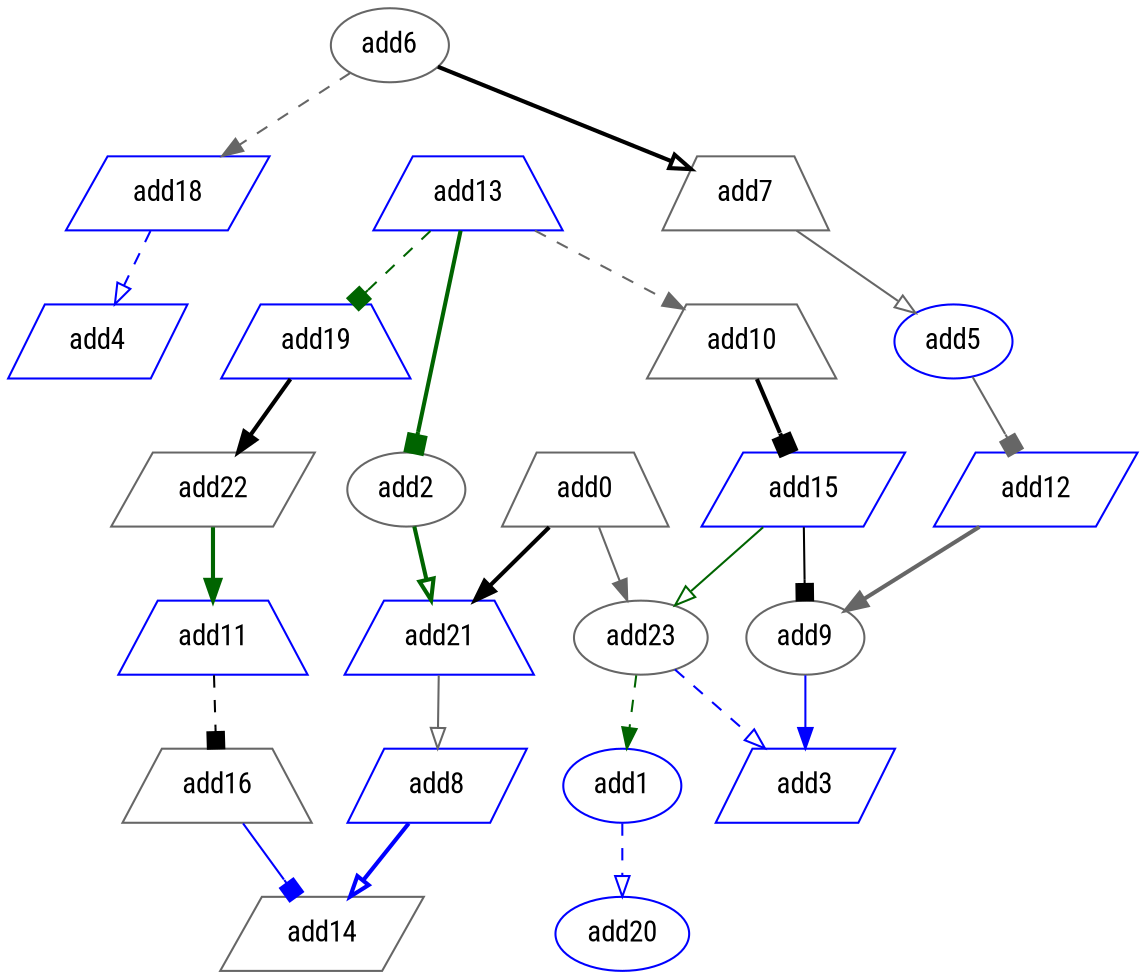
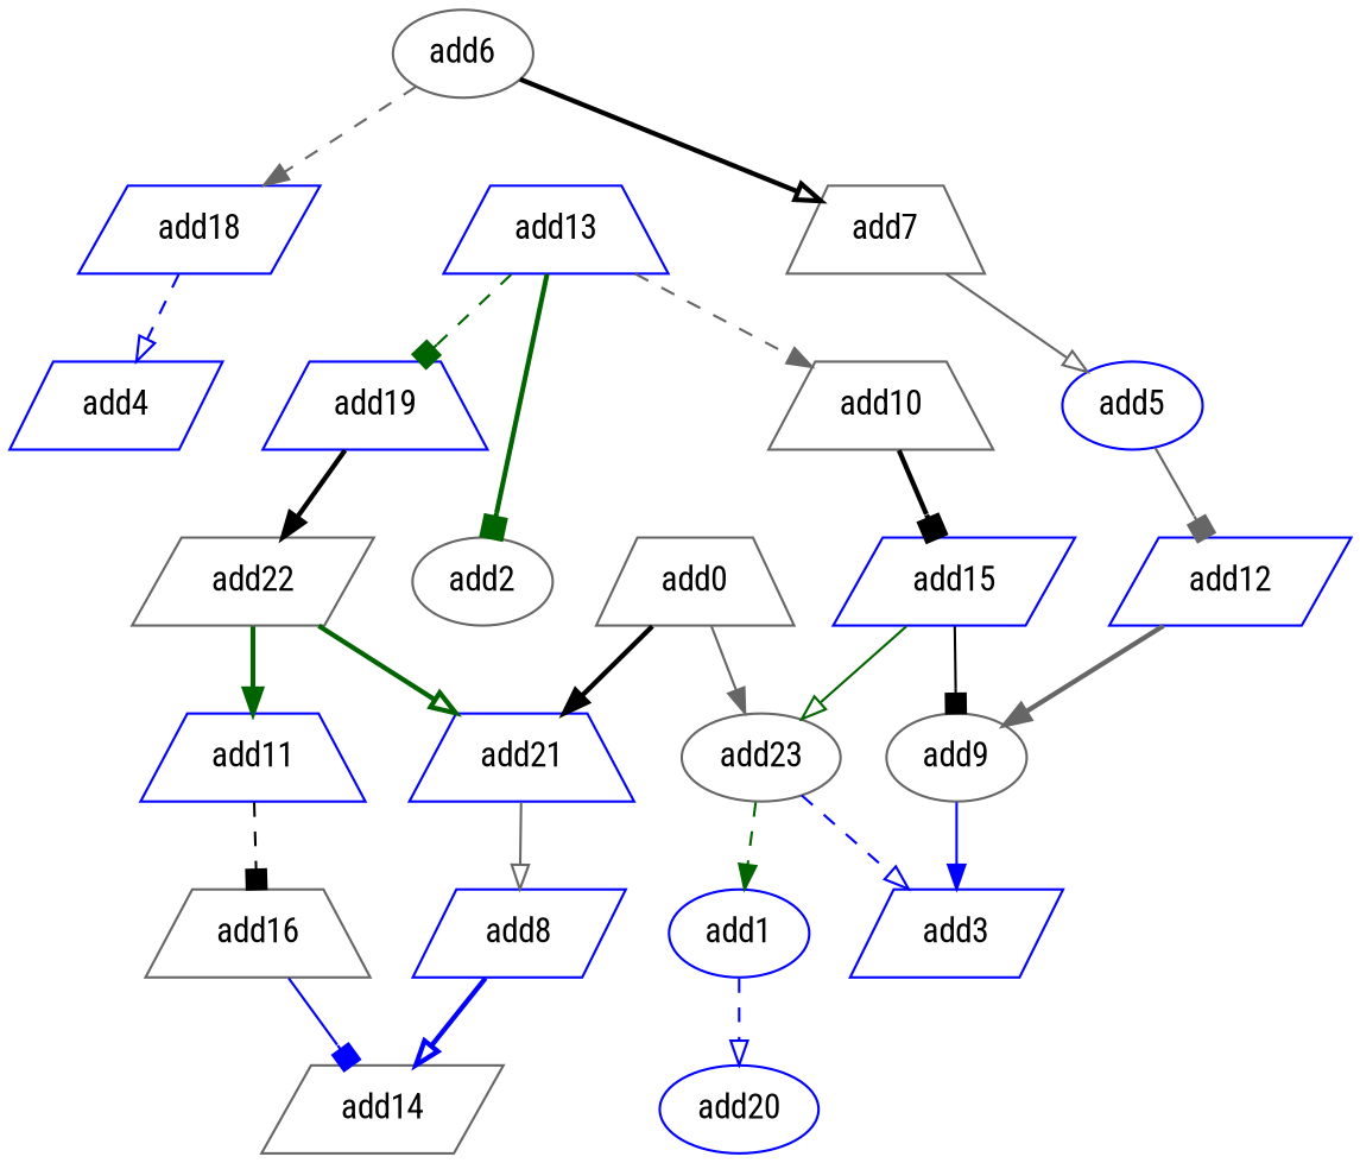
  strict digraph {
    fontname="Roboto Condensed"
    node [color=blue fontname="Roboto Condensed" opcode=add shape=trapezium]
    edge [arrowhead=onormal color=gray40 fontname="Roboto Condensed" style=bold]
    add10 [color=gray40]
    add15 [shape=parallelogram]
    add23 [color=gray40 shape=ellipse]
    add9 [color=gray40 shape=ellipse]
    add14 [color=gray40 shape=parallelogram]
    add8 [shape=parallelogram]
    add7 [color=gray40]
    add5 [shape=ellipse]
    add12 [shape=parallelogram]
    add22 [color=gray40 shape=parallelogram]
    add11
    add21
    add16 [color=gray40]
    add19
    add6 [color=gray40 shape=ellipse]
    add18 [shape=parallelogram]
    add4 [shape=parallelogram]
    add1 [shape=ellipse]
    add3 [shape=parallelogram]
    add20 [shape=ellipse]
    add2 [color=gray40 shape=ellipse]
    add13
    add0 [color=gray40]
    add10 -> add15 [arrowhead=box color=black]
    add15 -> add23 [color=darkgreen style=solid]
    add15 -> add9 [arrowhead=box color=black style=solid]
    add23 -> add1 [arrowhead=normal color=darkgreen style=dashed]
    add23 -> add3 [color=blue style=dashed]
    add9 -> add3 [arrowhead=normal color=blue style=solid]
    add8 -> add14 [color=blue]
    add7 -> add5 [style=solid]
    add5 -> add12 [arrowhead=box style=solid]
    add12 -> add9 [arrowhead=normal]
    add22 -> add11 [arrowhead=normal color=darkgreen]
-   add2 -> add21 [color=darkgreen]
+   add22 -> add21 [color=darkgreen]
    add11 -> add16 [arrowhead=box color=black style=dashed]
    add21 -> add8 [style=solid]
    add16 -> add14 [arrowhead=box color=blue style=solid]
    add19 -> add22 [arrowhead=normal color=black]
    add6 -> add7 [color=black]
    add6 -> add18 [arrowhead=normal style=dashed]
    add18 -> add4 [color=blue style=dashed]
    add1 -> add20 [color=blue style=dashed]
    add13 -> add10 [arrowhead=normal style=dashed]
    add13 -> add19 [arrowhead=box color=darkgreen style=dashed]
    add13 -> add2 [arrowhead=box color=darkgreen]
    add0 -> add23 [arrowhead=normal style=solid]
    add0 -> add21 [arrowhead=normal color=black]
  }
